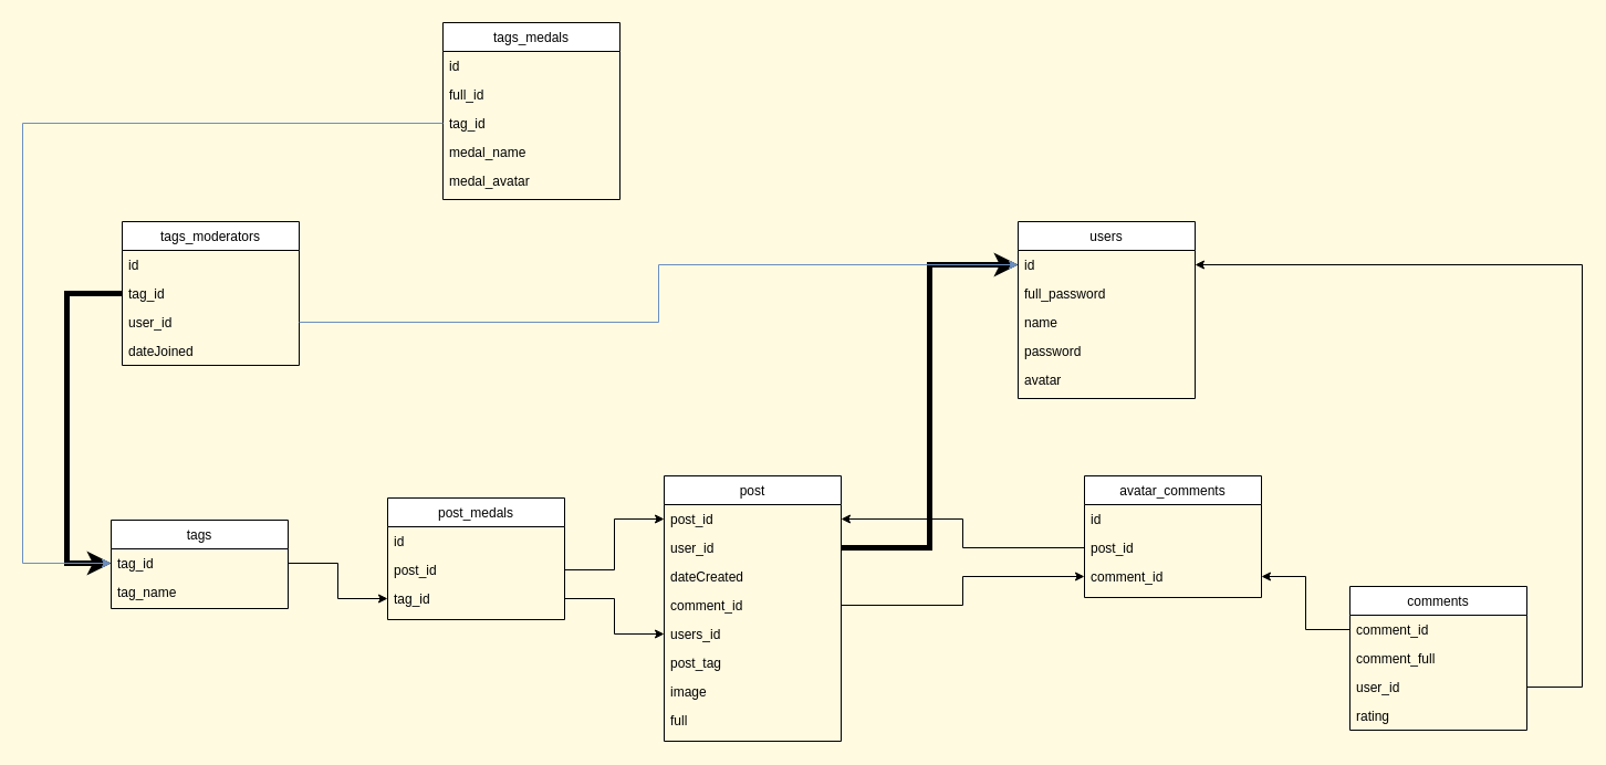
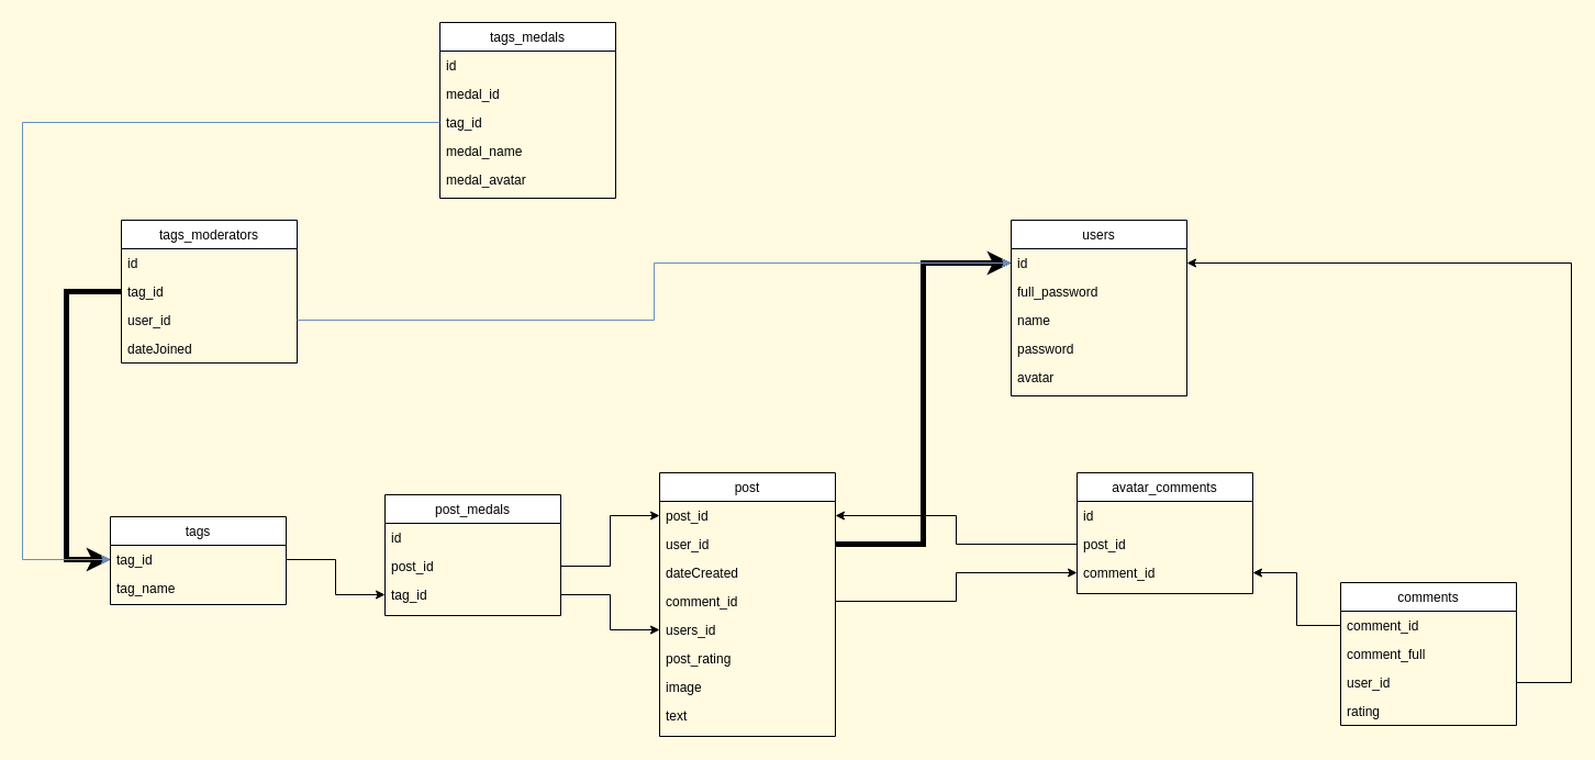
  <mxCell id="0" />
  <mxCell id="1" parent="0" />
  <mxCell id="2" value="post&#10;" style="swimlane;fontStyle=0;align=center;verticalAlign=top;childLayout=stackLayout;horizontal=1;startSize=26;horizontalStack=0;resizeParent=1;resizeLast=0;collapsible=1;marginBottom=0;rounded=0;shadow=0;strokeWidth=1;" parent="1" vertex="1"><mxGeometry x="600" y="430" width="160" height="240" as="geometry"><mxRectangle x="230" y="140" width="160" height="26" as="alternateBounds" /></mxGeometry></mxCell>
  <mxCell id="3" value="post_id&#10;" style="text;align=left;verticalAlign=top;spacingLeft=4;spacingRight=4;overflow=hidden;rotatable=0;points=[[0,0.5],[1,0.5]];portConstraint=eastwest;" parent="2" vertex="1"><mxGeometry y="26" width="160" height="26" as="geometry" /></mxCell>
  <mxCell id="4" value="user_id" style="text;align=left;verticalAlign=top;spacingLeft=4;spacingRight=4;overflow=hidden;rotatable=0;points=[[0,0.5],[1,0.5]];portConstraint=eastwest;rounded=0;shadow=0;html=0;" parent="2" vertex="1"><mxGeometry y="52" width="160" height="26" as="geometry" /></mxCell>
  <mxCell id="5" value="dateCreated" style="text;align=left;verticalAlign=top;spacingLeft=4;spacingRight=4;overflow=hidden;rotatable=0;points=[[0,0.5],[1,0.5]];portConstraint=eastwest;rounded=0;shadow=0;html=0;" parent="2" vertex="1"><mxGeometry y="78" width="160" height="26" as="geometry" /></mxCell>
  <mxCell id="6" value="comment_id&#10;" style="text;align=left;verticalAlign=top;spacingLeft=4;spacingRight=4;overflow=hidden;rotatable=0;points=[[0,0.5],[1,0.5]];portConstraint=eastwest;rounded=0;shadow=0;html=0;" parent="2" vertex="1"><mxGeometry y="104" width="160" height="26" as="geometry" /></mxCell>
  <mxCell id="7" value="users_id&#10;" style="text;align=left;verticalAlign=top;spacingLeft=4;spacingRight=4;overflow=hidden;rotatable=0;points=[[0,0.5],[1,0.5]];portConstraint=eastwest;rounded=0;shadow=0;html=0;" parent="2" vertex="1"><mxGeometry y="130" width="160" height="26" as="geometry" /></mxCell>
- <mxCell id="8" value="post_tag" style="text;align=left;verticalAlign=top;spacingLeft=4;spacingRight=4;overflow=hidden;rotatable=0;points=[[0,0.5],[1,0.5]];portConstraint=eastwest;rounded=0;shadow=0;html=0;" parent="2" vertex="1"><mxGeometry y="156" width="160" height="26" as="geometry" /></mxCell>
+ <mxCell id="8" value="post_rating" style="text;align=left;verticalAlign=top;spacingLeft=4;spacingRight=4;overflow=hidden;rotatable=0;points=[[0,0.5],[1,0.5]];portConstraint=eastwest;rounded=0;shadow=0;html=0;" parent="2" vertex="1"><mxGeometry y="156" width="160" height="26" as="geometry" /></mxCell>
  <mxCell id="9" value="image" style="text;align=left;verticalAlign=top;spacingLeft=4;spacingRight=4;overflow=hidden;rotatable=0;points=[[0,0.5],[1,0.5]];portConstraint=eastwest;rounded=0;shadow=0;html=0;" parent="2" vertex="1"><mxGeometry y="182" width="160" height="26" as="geometry" /></mxCell>
- <mxCell id="10" value="full" style="text;align=left;verticalAlign=top;spacingLeft=4;spacingRight=4;overflow=hidden;rotatable=0;points=[[0,0.5],[1,0.5]];portConstraint=eastwest;rounded=0;shadow=0;html=0;" parent="2" vertex="1"><mxGeometry y="208" width="160" height="26" as="geometry" /></mxCell>
+ <mxCell id="10" value="text" style="text;align=left;verticalAlign=top;spacingLeft=4;spacingRight=4;overflow=hidden;rotatable=0;points=[[0,0.5],[1,0.5]];portConstraint=eastwest;rounded=0;shadow=0;html=0;" parent="2" vertex="1"><mxGeometry y="208" width="160" height="26" as="geometry" /></mxCell>
  <mxCell id="11" value="users" style="swimlane;fontStyle=0;align=center;verticalAlign=top;childLayout=stackLayout;horizontal=1;startSize=26;horizontalStack=0;resizeParent=1;resizeLast=0;collapsible=1;marginBottom=0;rounded=0;shadow=0;strokeWidth=1;" parent="1" vertex="1"><mxGeometry x="920" y="200" width="160" height="160" as="geometry"><mxRectangle x="550" y="140" width="160" height="26" as="alternateBounds" /></mxGeometry></mxCell>
  <mxCell id="12" value="id" style="text;align=left;verticalAlign=top;spacingLeft=4;spacingRight=4;overflow=hidden;rotatable=0;points=[[0,0.5],[1,0.5]];portConstraint=eastwest;" parent="11" vertex="1"><mxGeometry y="26" width="160" height="26" as="geometry" /></mxCell>
  <mxCell id="13" value="full_password" style="text;align=left;verticalAlign=top;spacingLeft=4;spacingRight=4;overflow=hidden;rotatable=0;points=[[0,0.5],[1,0.5]];portConstraint=eastwest;rounded=0;shadow=0;html=0;" parent="11" vertex="1"><mxGeometry y="52" width="160" height="26" as="geometry" /></mxCell>
  <mxCell id="14" value="name" style="text;align=left;verticalAlign=top;spacingLeft=4;spacingRight=4;overflow=hidden;rotatable=0;points=[[0,0.5],[1,0.5]];portConstraint=eastwest;rounded=0;shadow=0;html=0;" parent="11" vertex="1"><mxGeometry y="78" width="160" height="26" as="geometry" /></mxCell>
  <mxCell id="15" value="password" style="text;align=left;verticalAlign=top;spacingLeft=4;spacingRight=4;overflow=hidden;rotatable=0;points=[[0,0.5],[1,0.5]];portConstraint=eastwest;rounded=0;shadow=0;html=0;" parent="11" vertex="1"><mxGeometry y="104" width="160" height="26" as="geometry" /></mxCell>
  <mxCell id="16" value="avatar" style="text;align=left;verticalAlign=top;spacingLeft=4;spacingRight=4;overflow=hidden;rotatable=0;points=[[0,0.5],[1,0.5]];portConstraint=eastwest;rounded=0;shadow=0;html=0;" parent="11" vertex="1"><mxGeometry y="130" width="160" height="26" as="geometry" /></mxCell>
  <mxCell id="17" style="edgeStyle=orthogonalEdgeStyle;rounded=0;orthogonalLoop=1;jettySize=auto;html=1;strokeWidth=5;" parent="1" source="4" target="12" edge="1"><mxGeometry relative="1" as="geometry" /></mxCell>
  <mxCell id="18" value="post_medals" style="swimlane;fontStyle=0;align=center;verticalAlign=top;childLayout=stackLayout;horizontal=1;startSize=26;horizontalStack=0;resizeParent=1;resizeLast=0;collapsible=1;marginBottom=0;rounded=0;shadow=0;strokeWidth=1;" parent="1" vertex="1"><mxGeometry x="350" y="450" width="160" height="110" as="geometry"><mxRectangle x="550" y="140" width="160" height="26" as="alternateBounds" /></mxGeometry></mxCell>
  <mxCell id="19" value="id" style="text;align=left;verticalAlign=top;spacingLeft=4;spacingRight=4;overflow=hidden;rotatable=0;points=[[0,0.5],[1,0.5]];portConstraint=eastwest;" parent="18" vertex="1"><mxGeometry y="26" width="160" height="26" as="geometry" /></mxCell>
  <mxCell id="20" value="post_id" style="text;align=left;verticalAlign=top;spacingLeft=4;spacingRight=4;overflow=hidden;rotatable=0;points=[[0,0.5],[1,0.5]];portConstraint=eastwest;rounded=0;shadow=0;html=0;" parent="18" vertex="1"><mxGeometry y="52" width="160" height="26" as="geometry" /></mxCell>
  <mxCell id="21" value="tag_id" style="text;align=left;verticalAlign=top;spacingLeft=4;spacingRight=4;overflow=hidden;rotatable=0;points=[[0,0.5],[1,0.5]];portConstraint=eastwest;rounded=0;shadow=0;html=0;" parent="18" vertex="1"><mxGeometry y="78" width="160" height="26" as="geometry" /></mxCell>
  <mxCell id="22" style="edgeStyle=orthogonalEdgeStyle;rounded=0;orthogonalLoop=1;jettySize=auto;html=1;" parent="1" source="20" target="3" edge="1"><mxGeometry relative="1" as="geometry" /></mxCell>
  <mxCell id="23" style="edgeStyle=orthogonalEdgeStyle;rounded=0;orthogonalLoop=1;jettySize=auto;html=1;" parent="1" source="21" target="7" edge="1"><mxGeometry relative="1" as="geometry" /></mxCell>
  <mxCell id="24" value="tags" style="swimlane;fontStyle=0;align=center;verticalAlign=top;childLayout=stackLayout;horizontal=1;startSize=26;horizontalStack=0;resizeParent=1;resizeLast=0;collapsible=1;marginBottom=0;rounded=0;shadow=0;strokeWidth=1;" parent="1" vertex="1"><mxGeometry x="100" y="470" width="160" height="80" as="geometry"><mxRectangle x="550" y="140" width="160" height="26" as="alternateBounds" /></mxGeometry></mxCell>
  <mxCell id="25" value="tag_id" style="text;align=left;verticalAlign=top;spacingLeft=4;spacingRight=4;overflow=hidden;rotatable=0;points=[[0,0.5],[1,0.5]];portConstraint=eastwest;" parent="24" vertex="1"><mxGeometry y="26" width="160" height="26" as="geometry" /></mxCell>
  <mxCell id="26" value="tag_name" style="text;align=left;verticalAlign=top;spacingLeft=4;spacingRight=4;overflow=hidden;rotatable=0;points=[[0,0.5],[1,0.5]];portConstraint=eastwest;rounded=0;shadow=0;html=0;" parent="24" vertex="1"><mxGeometry y="52" width="160" height="26" as="geometry" /></mxCell>
  <mxCell id="27" style="edgeStyle=orthogonalEdgeStyle;rounded=0;orthogonalLoop=1;jettySize=auto;html=1;" parent="1" source="25" target="21" edge="1"><mxGeometry relative="1" as="geometry" /></mxCell>
  <mxCell id="28" value="avatar_comments" style="swimlane;fontStyle=0;align=center;verticalAlign=top;childLayout=stackLayout;horizontal=1;startSize=26;horizontalStack=0;resizeParent=1;resizeLast=0;collapsible=1;marginBottom=0;rounded=0;shadow=0;strokeWidth=1;" parent="1" vertex="1"><mxGeometry x="980" y="430" width="160" height="110" as="geometry"><mxRectangle x="550" y="140" width="160" height="26" as="alternateBounds" /></mxGeometry></mxCell>
  <mxCell id="29" value="id" style="text;align=left;verticalAlign=top;spacingLeft=4;spacingRight=4;overflow=hidden;rotatable=0;points=[[0,0.5],[1,0.5]];portConstraint=eastwest;" parent="28" vertex="1"><mxGeometry y="26" width="160" height="26" as="geometry" /></mxCell>
  <mxCell id="30" value="post_id" style="text;align=left;verticalAlign=top;spacingLeft=4;spacingRight=4;overflow=hidden;rotatable=0;points=[[0,0.5],[1,0.5]];portConstraint=eastwest;rounded=0;shadow=0;html=0;" parent="28" vertex="1"><mxGeometry y="52" width="160" height="26" as="geometry" /></mxCell>
  <mxCell id="31" value="comment_id" style="text;align=left;verticalAlign=top;spacingLeft=4;spacingRight=4;overflow=hidden;rotatable=0;points=[[0,0.5],[1,0.5]];portConstraint=eastwest;rounded=0;shadow=0;html=0;" parent="28" vertex="1"><mxGeometry y="78" width="160" height="26" as="geometry" /></mxCell>
  <mxCell id="32" style="edgeStyle=orthogonalEdgeStyle;rounded=0;orthogonalLoop=1;jettySize=auto;html=1;" parent="1" source="30" target="3" edge="1"><mxGeometry relative="1" as="geometry" /></mxCell>
  <mxCell id="33" style="edgeStyle=orthogonalEdgeStyle;rounded=0;orthogonalLoop=1;jettySize=auto;html=1;" parent="1" source="6" target="31" edge="1"><mxGeometry relative="1" as="geometry" /></mxCell>
  <mxCell id="34" value="comments" style="swimlane;fontStyle=0;align=center;verticalAlign=top;childLayout=stackLayout;horizontal=1;startSize=26;horizontalStack=0;resizeParent=1;resizeLast=0;collapsible=1;marginBottom=0;rounded=0;shadow=0;strokeWidth=1;" parent="1" vertex="1"><mxGeometry x="1220" y="530" width="160" height="130" as="geometry"><mxRectangle x="550" y="140" width="160" height="26" as="alternateBounds" /></mxGeometry></mxCell>
  <mxCell id="35" value="comment_id" style="text;align=left;verticalAlign=top;spacingLeft=4;spacingRight=4;overflow=hidden;rotatable=0;points=[[0,0.5],[1,0.5]];portConstraint=eastwest;" parent="34" vertex="1"><mxGeometry y="26" width="160" height="26" as="geometry" /></mxCell>
  <mxCell id="36" value="comment_full" style="text;align=left;verticalAlign=top;spacingLeft=4;spacingRight=4;overflow=hidden;rotatable=0;points=[[0,0.5],[1,0.5]];portConstraint=eastwest;rounded=0;shadow=0;html=0;" parent="34" vertex="1"><mxGeometry y="52" width="160" height="26" as="geometry" /></mxCell>
  <mxCell id="37" value="user_id" style="text;align=left;verticalAlign=top;spacingLeft=4;spacingRight=4;overflow=hidden;rotatable=0;points=[[0,0.5],[1,0.5]];portConstraint=eastwest;rounded=0;shadow=0;html=0;" parent="34" vertex="1"><mxGeometry y="78" width="160" height="26" as="geometry" /></mxCell>
  <mxCell id="38" value="rating" style="text;align=left;verticalAlign=top;spacingLeft=4;spacingRight=4;overflow=hidden;rotatable=0;points=[[0,0.5],[1,0.5]];portConstraint=eastwest;rounded=0;shadow=0;html=0;" parent="34" vertex="1"><mxGeometry y="104" width="160" height="26" as="geometry" /></mxCell>
  <mxCell id="39" style="edgeStyle=orthogonalEdgeStyle;rounded=0;orthogonalLoop=1;jettySize=auto;html=1;" parent="1" source="35" target="31" edge="1"><mxGeometry relative="1" as="geometry" /></mxCell>
  <mxCell id="40" style="edgeStyle=orthogonalEdgeStyle;rounded=0;orthogonalLoop=1;jettySize=auto;html=1;" parent="1" source="37" target="12" edge="1"><mxGeometry relative="1" as="geometry"><Array as="points"><mxPoint x="1430" y="621" /><mxPoint x="1430" y="239" /></Array></mxGeometry></mxCell>
  <mxCell id="41" value="tags_moderators" style="swimlane;fontStyle=0;align=center;verticalAlign=top;childLayout=stackLayout;horizontal=1;startSize=26;horizontalStack=0;resizeParent=1;resizeLast=0;collapsible=1;marginBottom=0;rounded=0;shadow=0;strokeWidth=1;" vertex="1" parent="1"><mxGeometry x="110" y="200" width="160" height="130" as="geometry"><mxRectangle x="550" y="140" width="160" height="26" as="alternateBounds" /></mxGeometry></mxCell>
  <mxCell id="42" value="id" style="text;align=left;verticalAlign=top;spacingLeft=4;spacingRight=4;overflow=hidden;rotatable=0;points=[[0,0.5],[1,0.5]];portConstraint=eastwest;" vertex="1" parent="41"><mxGeometry y="26" width="160" height="26" as="geometry" /></mxCell>
  <mxCell id="43" value="tag_id" style="text;align=left;verticalAlign=top;spacingLeft=4;spacingRight=4;overflow=hidden;rotatable=0;points=[[0,0.5],[1,0.5]];portConstraint=eastwest;" vertex="1" parent="41"><mxGeometry y="52" width="160" height="26" as="geometry" /></mxCell>
  <mxCell id="44" value="user_id" style="text;align=left;verticalAlign=top;spacingLeft=4;spacingRight=4;overflow=hidden;rotatable=0;points=[[0,0.5],[1,0.5]];portConstraint=eastwest;rounded=0;shadow=0;html=0;" vertex="1" parent="41"><mxGeometry y="78" width="160" height="26" as="geometry" /></mxCell>
  <mxCell id="45" value="dateJoined" style="text;align=left;verticalAlign=top;spacingLeft=4;spacingRight=4;overflow=hidden;rotatable=0;points=[[0,0.5],[1,0.5]];portConstraint=eastwest;rounded=0;shadow=0;html=0;" vertex="1" parent="41"><mxGeometry y="104" width="160" height="26" as="geometry" /></mxCell>
  <mxCell id="46" style="edgeStyle=orthogonalEdgeStyle;rounded=0;orthogonalLoop=1;jettySize=auto;html=1;fillColor=#dae8fc;strokeColor=#6c8ebf;strokeWidth=1;" edge="1" parent="1" source="44" target="12"><mxGeometry relative="1" as="geometry" /></mxCell>
  <mxCell id="47" style="edgeStyle=orthogonalEdgeStyle;rounded=0;orthogonalLoop=1;jettySize=auto;html=1;entryX=0;entryY=0.5;entryDx=0;entryDy=0;strokeWidth=5;" edge="1" parent="1" source="43" target="25"><mxGeometry relative="1" as="geometry"><Array as="points"><mxPoint x="60" y="265" /><mxPoint x="60" y="509" /></Array></mxGeometry></mxCell>
  <mxCell id="48" value="tags_medals" style="swimlane;fontStyle=0;align=center;verticalAlign=top;childLayout=stackLayout;horizontal=1;startSize=26;horizontalStack=0;resizeParent=1;resizeLast=0;collapsible=1;marginBottom=0;rounded=0;shadow=0;strokeWidth=1;" vertex="1" parent="1"><mxGeometry x="400" y="20" width="160" height="160" as="geometry"><mxRectangle x="550" y="140" width="160" height="26" as="alternateBounds" /></mxGeometry></mxCell>
  <mxCell id="49" value="id" style="text;align=left;verticalAlign=top;spacingLeft=4;spacingRight=4;overflow=hidden;rotatable=0;points=[[0,0.5],[1,0.5]];portConstraint=eastwest;" vertex="1" parent="48"><mxGeometry y="26" width="160" height="26" as="geometry" /></mxCell>
- <mxCell id="50" value="full_id" style="text;align=left;verticalAlign=top;spacingLeft=4;spacingRight=4;overflow=hidden;rotatable=0;points=[[0,0.5],[1,0.5]];portConstraint=eastwest;" vertex="1" parent="48"><mxGeometry y="52" width="160" height="26" as="geometry" /></mxCell>
+ <mxCell id="50" value="medal_id" style="text;align=left;verticalAlign=top;spacingLeft=4;spacingRight=4;overflow=hidden;rotatable=0;points=[[0,0.5],[1,0.5]];portConstraint=eastwest;" vertex="1" parent="48"><mxGeometry y="52" width="160" height="26" as="geometry" /></mxCell>
  <mxCell id="51" value="tag_id" style="text;align=left;verticalAlign=top;spacingLeft=4;spacingRight=4;overflow=hidden;rotatable=0;points=[[0,0.5],[1,0.5]];portConstraint=eastwest;rounded=0;shadow=0;html=0;" vertex="1" parent="48"><mxGeometry y="78" width="160" height="26" as="geometry" /></mxCell>
  <mxCell id="52" value="medal_name" style="text;align=left;verticalAlign=top;spacingLeft=4;spacingRight=4;overflow=hidden;rotatable=0;points=[[0,0.5],[1,0.5]];portConstraint=eastwest;rounded=0;shadow=0;html=0;" vertex="1" parent="48"><mxGeometry y="104" width="160" height="26" as="geometry" /></mxCell>
  <mxCell id="53" value="medal_avatar" style="text;align=left;verticalAlign=top;spacingLeft=4;spacingRight=4;overflow=hidden;rotatable=0;points=[[0,0.5],[1,0.5]];portConstraint=eastwest;rounded=0;shadow=0;html=0;" vertex="1" parent="48"><mxGeometry y="130" width="160" height="26" as="geometry" /></mxCell>
  <mxCell id="54" style="edgeStyle=orthogonalEdgeStyle;rounded=0;orthogonalLoop=1;jettySize=auto;html=1;strokeWidth=1;fillColor=#dae8fc;strokeColor=#6c8ebf;" edge="1" parent="1" source="51" target="25"><mxGeometry relative="1" as="geometry"><Array as="points"><mxPoint x="20" y="111" /><mxPoint x="20" y="509" /></Array></mxGeometry></mxCell>
